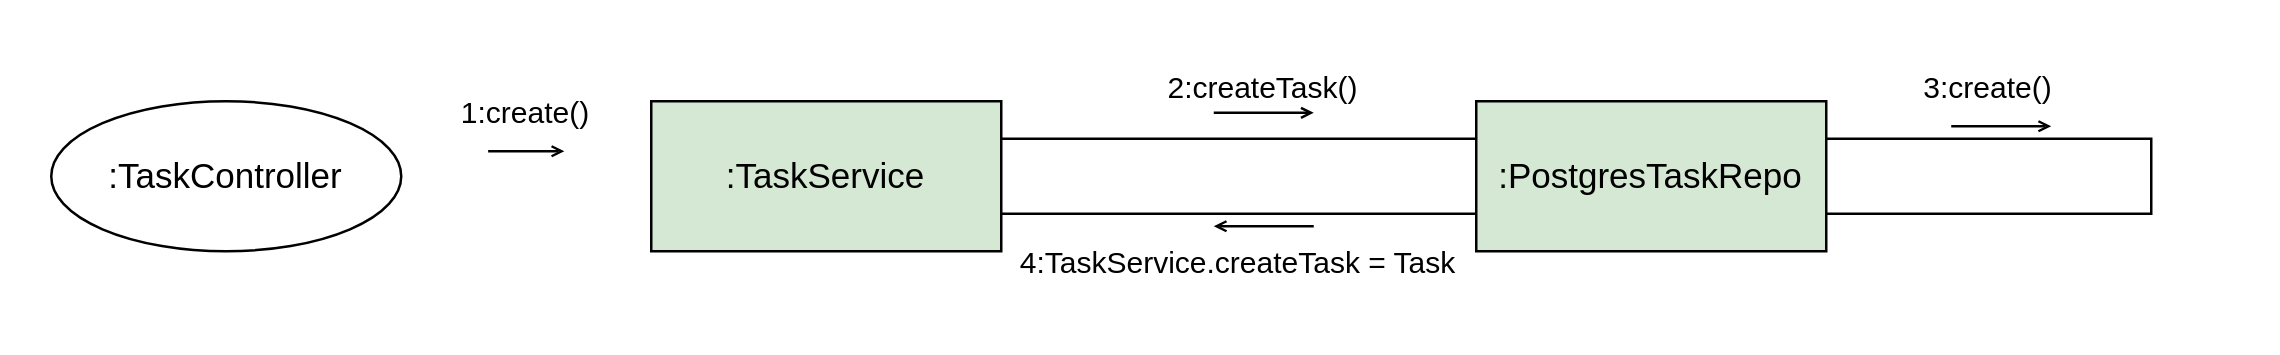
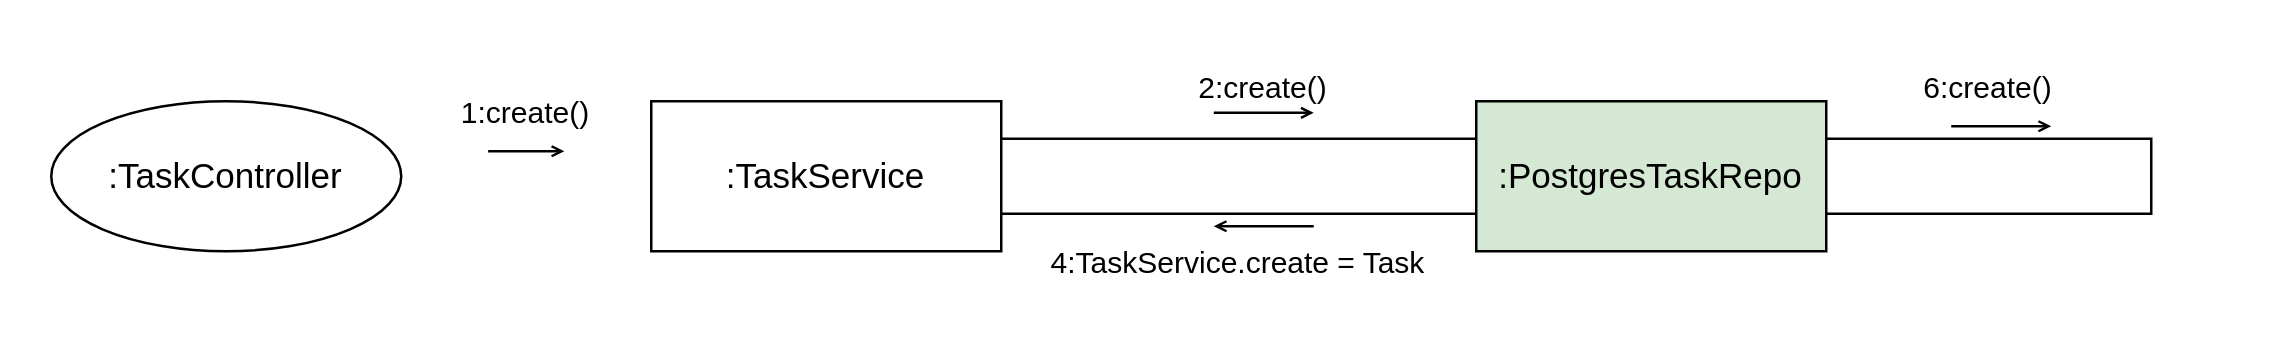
  <mxCell id="0" />
  <mxCell id="1" parent="0" />
  <mxCell id="2" value="&lt;font style=&quot;font-size: 14px;&quot;&gt;:TaskController&lt;/font&gt;" style="ellipse;whiteSpace=wrap;html=1;" vertex="1" parent="1"><mxGeometry x="20" y="40" width="140" height="60" as="geometry" /></mxCell>
  <mxCell id="3" style="edgeStyle=orthogonalEdgeStyle;rounded=0;orthogonalLoop=1;jettySize=auto;html=1;exitX=1;exitY=0.5;exitDx=0;exitDy=0;" edge="1" parent="1" source="5"><mxGeometry relative="1" as="geometry"><mxPoint x="400.286" y="69.714" as="targetPoint" /></mxGeometry></mxCell>
  <mxCell id="4" style="edgeStyle=orthogonalEdgeStyle;rounded=0;orthogonalLoop=1;jettySize=auto;html=1;exitX=1;exitY=0.25;exitDx=0;exitDy=0;entryX=0;entryY=0.25;entryDx=0;entryDy=0;endArrow=none;endFill=0;" edge="1" parent="1" source="5" target="12"><mxGeometry relative="1" as="geometry" /></mxCell>
- <mxCell id="5" value="&lt;font style=&quot;font-size: 14px;&quot;&gt;:TaskService&lt;/font&gt;" style="rounded=0;whiteSpace=wrap;html=1;fillColor=#d5e8d4;" vertex="1" parent="1"><mxGeometry x="260" y="40" width="140" height="60" as="geometry" /></mxCell>
+ <mxCell id="5" value="&lt;font style=&quot;font-size: 14px;&quot;&gt;:TaskService&lt;/font&gt;" style="rounded=0;whiteSpace=wrap;html=1;" vertex="1" parent="1"><mxGeometry x="260" y="40" width="140" height="60" as="geometry" /></mxCell>
  <mxCell id="6" value="" style="endArrow=open;html=1;rounded=0;strokeWidth=1;jumpSize=6;startSize=4;endSize=3;endFill=0;" edge="1" parent="1"><mxGeometry width="50" height="50" relative="1" as="geometry"><mxPoint x="194.76" y="60" as="sourcePoint" /><mxPoint x="225.24" y="60" as="targetPoint" /></mxGeometry></mxCell>
  <mxCell id="7" value="1:create()" style="text;html=1;strokeColor=none;fillColor=none;align=center;verticalAlign=middle;whiteSpace=wrap;rounded=0;" vertex="1" parent="1"><mxGeometry x="180" y="30" width="60" height="30" as="geometry" /></mxCell>
  <mxCell id="8" value="" style="endArrow=open;html=1;rounded=0;strokeWidth=1;jumpSize=6;startSize=4;endSize=3;endFill=0;" edge="1" parent="1"><mxGeometry width="50" height="50" relative="1" as="geometry"><mxPoint x="485" y="44.64" as="sourcePoint" /><mxPoint x="525" y="44.64" as="targetPoint" /></mxGeometry></mxCell>
- <mxCell id="9" value="2:createTask()" style="text;html=1;strokeColor=none;fillColor=none;align=center;verticalAlign=middle;whiteSpace=wrap;rounded=0;" vertex="1" parent="1"><mxGeometry x="410" y="20" width="189.99" height="30" as="geometry" /></mxCell>
+ <mxCell id="9" value="2:create()" style="text;html=1;strokeColor=none;fillColor=none;align=center;verticalAlign=middle;whiteSpace=wrap;rounded=0;" vertex="1" parent="1"><mxGeometry x="410" y="20" width="189.99" height="30" as="geometry" /></mxCell>
  <mxCell id="10" value="" style="endArrow=open;html=1;rounded=0;strokeWidth=1;jumpSize=6;startSize=4;endSize=3;endFill=0;" edge="1" parent="1"><mxGeometry width="50" height="50" relative="1" as="geometry"><mxPoint x="779.99" y="50" as="sourcePoint" /><mxPoint x="819.99" y="50" as="targetPoint" /></mxGeometry></mxCell>
  <mxCell id="11" style="edgeStyle=orthogonalEdgeStyle;rounded=0;orthogonalLoop=1;jettySize=auto;html=1;exitX=0;exitY=0.75;exitDx=0;exitDy=0;entryX=1;entryY=0.75;entryDx=0;entryDy=0;endArrow=none;endFill=0;" edge="1" parent="1" source="12" target="5"><mxGeometry relative="1" as="geometry" /></mxCell>
  <mxCell id="12" value="&lt;font style=&quot;font-size: 14px;&quot;&gt;:PostgresTaskRepo&lt;/font&gt;" style="rounded=0;whiteSpace=wrap;html=1;fillColor=#d5e8d4;" vertex="1" parent="1"><mxGeometry x="590" y="40" width="140" height="60" as="geometry" /></mxCell>
  <mxCell id="13" value="" style="endArrow=open;html=1;rounded=0;strokeWidth=1;jumpSize=6;startSize=4;endSize=3;endFill=0;" edge="1" parent="1"><mxGeometry width="50" height="50" relative="1" as="geometry"><mxPoint x="525" y="90" as="sourcePoint" /><mxPoint x="485" y="90" as="targetPoint" /></mxGeometry></mxCell>
- <mxCell id="14" value="3:create()" style="text;html=1;strokeColor=none;fillColor=none;align=center;verticalAlign=middle;whiteSpace=wrap;rounded=0;" vertex="1" parent="1"><mxGeometry x="700" y="20" width="189.99" height="30" as="geometry" /></mxCell>
- <mxCell id="15" value="4:TaskService.createTask = Task" style="text;html=1;strokeColor=none;fillColor=none;align=center;verticalAlign=middle;whiteSpace=wrap;rounded=0;" vertex="1" parent="1"><mxGeometry x="400.01" y="90" width="189.99" height="30" as="geometry" /></mxCell>
+ <mxCell id="14" value="6:create()" style="text;html=1;strokeColor=none;fillColor=none;align=center;verticalAlign=middle;whiteSpace=wrap;rounded=0;" vertex="1" parent="1"><mxGeometry x="700" y="20" width="189.99" height="30" as="geometry" /></mxCell>
+ <mxCell id="15" value="4:TaskService.create = Task" style="text;html=1;strokeColor=none;fillColor=none;align=center;verticalAlign=middle;whiteSpace=wrap;rounded=0;" vertex="1" parent="1"><mxGeometry x="400.01" y="90" width="189.99" height="30" as="geometry" /></mxCell>
  <mxCell id="16" style="edgeStyle=orthogonalEdgeStyle;rounded=0;orthogonalLoop=1;jettySize=auto;html=1;exitX=1;exitY=0.25;exitDx=0;exitDy=0;entryX=1;entryY=0.75;entryDx=0;entryDy=0;endArrow=none;endFill=0;" edge="1" parent="1" source="12" target="12"><mxGeometry relative="1" as="geometry"><Array as="points"><mxPoint x="860" y="55" /><mxPoint x="860" y="85" /></Array></mxGeometry></mxCell>
